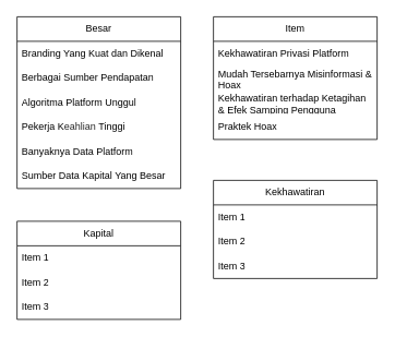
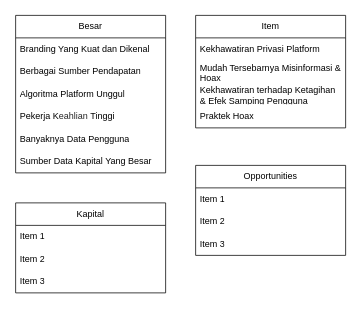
  <mxCell id="0" />
  <mxCell id="1" parent="0" />
  <mxCell id="2" value="Besar" style="swimlane;fontStyle=0;childLayout=stackLayout;horizontal=1;startSize=30;horizontalStack=0;resizeParent=1;resizeParentMax=0;resizeLast=0;collapsible=1;marginBottom=0;whiteSpace=wrap;html=1;" vertex="1" parent="1"><mxGeometry x="20" y="20" width="200" height="210" as="geometry" /></mxCell>
  <mxCell id="3" value="Branding Yang Kuat dan Dikenal" style="text;strokeColor=none;fillColor=none;align=left;verticalAlign=middle;spacingLeft=4;spacingRight=4;overflow=hidden;points=[[0,0.5],[1,0.5]];portConstraint=eastwest;rotatable=0;whiteSpace=wrap;html=1;" vertex="1" parent="2"><mxGeometry y="30" width="200" height="30" as="geometry" /></mxCell>
  <mxCell id="4" value="Berbagai Sumber Pendapatan" style="text;strokeColor=none;fillColor=none;align=left;verticalAlign=middle;spacingLeft=4;spacingRight=4;overflow=hidden;points=[[0,0.5],[1,0.5]];portConstraint=eastwest;rotatable=0;whiteSpace=wrap;html=1;" vertex="1" parent="2"><mxGeometry y="60" width="200" height="30" as="geometry" /></mxCell>
  <mxCell id="5" value="Algoritma Platform Unggul" style="text;strokeColor=none;fillColor=none;align=left;verticalAlign=middle;spacingLeft=4;spacingRight=4;overflow=hidden;points=[[0,0.5],[1,0.5]];portConstraint=eastwest;rotatable=0;whiteSpace=wrap;html=1;" vertex="1" parent="2"><mxGeometry y="90" width="200" height="30" as="geometry" /></mxCell>
  <mxCell id="6" value="Pekerja K&lt;span style=&quot;color: rgb(37, 37, 37);&quot;&gt;&lt;font style=&quot;font-size: 12px;&quot; face=&quot;Helvetica&quot;&gt;eahlian&amp;nbsp;&lt;/font&gt;&lt;/span&gt;Tinggi" style="text;strokeColor=none;fillColor=none;align=left;verticalAlign=middle;spacingLeft=4;spacingRight=4;overflow=hidden;points=[[0,0.5],[1,0.5]];portConstraint=eastwest;rotatable=0;whiteSpace=wrap;html=1;" vertex="1" parent="2"><mxGeometry y="120" width="200" height="30" as="geometry" /></mxCell>
- <mxCell id="7" value="Banyaknya Data Platform" style="text;strokeColor=none;fillColor=none;align=left;verticalAlign=middle;spacingLeft=4;spacingRight=4;overflow=hidden;points=[[0,0.5],[1,0.5]];portConstraint=eastwest;rotatable=0;whiteSpace=wrap;html=1;" vertex="1" parent="2"><mxGeometry y="150" width="200" height="30" as="geometry" /></mxCell>
+ <mxCell id="7" value="Banyaknya Data Pengguna" style="text;strokeColor=none;fillColor=none;align=left;verticalAlign=middle;spacingLeft=4;spacingRight=4;overflow=hidden;points=[[0,0.5],[1,0.5]];portConstraint=eastwest;rotatable=0;whiteSpace=wrap;html=1;" vertex="1" parent="2"><mxGeometry y="150" width="200" height="30" as="geometry" /></mxCell>
  <mxCell id="8" value="Sumber Data Kapital Yang Besar" style="text;strokeColor=none;fillColor=none;align=left;verticalAlign=middle;spacingLeft=4;spacingRight=4;overflow=hidden;points=[[0,0.5],[1,0.5]];portConstraint=eastwest;rotatable=0;whiteSpace=wrap;html=1;" vertex="1" parent="2"><mxGeometry y="180" width="200" height="30" as="geometry" /></mxCell>
  <mxCell id="9" value="Item" style="swimlane;fontStyle=0;childLayout=stackLayout;horizontal=1;startSize=30;horizontalStack=0;resizeParent=1;resizeParentMax=0;resizeLast=0;collapsible=1;marginBottom=0;whiteSpace=wrap;html=1;" vertex="1" parent="1"><mxGeometry x="260" y="20" width="200" height="150" as="geometry" /></mxCell>
  <mxCell id="10" value="Kekhawatiran Privasi Platform" style="text;strokeColor=none;fillColor=none;align=left;verticalAlign=middle;spacingLeft=4;spacingRight=4;overflow=hidden;points=[[0,0.5],[1,0.5]];portConstraint=eastwest;rotatable=0;whiteSpace=wrap;html=1;" vertex="1" parent="9"><mxGeometry y="30" width="200" height="30" as="geometry" /></mxCell>
  <mxCell id="11" value="Mudah Tersebarnya Misinformasi &amp;amp; Hoax" style="text;strokeColor=none;fillColor=none;align=left;verticalAlign=middle;spacingLeft=4;spacingRight=4;overflow=hidden;points=[[0,0.5],[1,0.5]];portConstraint=eastwest;rotatable=0;whiteSpace=wrap;html=1;" vertex="1" parent="9"><mxGeometry y="60" width="200" height="30" as="geometry" /></mxCell>
  <mxCell id="12" value="Kekhawatiran terhadap Ketagihan &amp;amp; Efek Samping Pengguna" style="text;strokeColor=none;fillColor=none;align=left;verticalAlign=middle;spacingLeft=4;spacingRight=4;overflow=hidden;points=[[0,0.5],[1,0.5]];portConstraint=eastwest;rotatable=0;whiteSpace=wrap;html=1;" vertex="1" parent="9"><mxGeometry y="90" width="200" height="30" as="geometry" /></mxCell>
  <mxCell id="13" value="Praktek Hoax" style="text;strokeColor=none;fillColor=none;align=left;verticalAlign=middle;spacingLeft=4;spacingRight=4;overflow=hidden;points=[[0,0.5],[1,0.5]];portConstraint=eastwest;rotatable=0;whiteSpace=wrap;html=1;" vertex="1" parent="9"><mxGeometry y="120" width="200" height="30" as="geometry" /></mxCell>
  <mxCell id="14" value="Kapital" style="swimlane;fontStyle=0;childLayout=stackLayout;horizontal=1;startSize=30;horizontalStack=0;resizeParent=1;resizeParentMax=0;resizeLast=0;collapsible=1;marginBottom=0;whiteSpace=wrap;html=1;" vertex="1" parent="1"><mxGeometry x="20" y="270" width="200" height="120" as="geometry" /></mxCell>
  <mxCell id="15" value="Item 1" style="text;strokeColor=none;fillColor=none;align=left;verticalAlign=middle;spacingLeft=4;spacingRight=4;overflow=hidden;points=[[0,0.5],[1,0.5]];portConstraint=eastwest;rotatable=0;whiteSpace=wrap;html=1;" vertex="1" parent="14"><mxGeometry y="30" width="200" height="30" as="geometry" /></mxCell>
  <mxCell id="16" value="Item 2" style="text;strokeColor=none;fillColor=none;align=left;verticalAlign=middle;spacingLeft=4;spacingRight=4;overflow=hidden;points=[[0,0.5],[1,0.5]];portConstraint=eastwest;rotatable=0;whiteSpace=wrap;html=1;" vertex="1" parent="14"><mxGeometry y="60" width="200" height="30" as="geometry" /></mxCell>
  <mxCell id="17" value="Item 3" style="text;strokeColor=none;fillColor=none;align=left;verticalAlign=middle;spacingLeft=4;spacingRight=4;overflow=hidden;points=[[0,0.5],[1,0.5]];portConstraint=eastwest;rotatable=0;whiteSpace=wrap;html=1;" vertex="1" parent="14"><mxGeometry y="90" width="200" height="30" as="geometry" /></mxCell>
- <mxCell id="18" value="Kekhawatiran" style="swimlane;fontStyle=0;childLayout=stackLayout;horizontal=1;startSize=30;horizontalStack=0;resizeParent=1;resizeParentMax=0;resizeLast=0;collapsible=1;marginBottom=0;whiteSpace=wrap;html=1;" vertex="1" parent="1"><mxGeometry x="260" y="220" width="200" height="120" as="geometry" /></mxCell>
+ <mxCell id="18" value="Opportunities" style="swimlane;fontStyle=0;childLayout=stackLayout;horizontal=1;startSize=30;horizontalStack=0;resizeParent=1;resizeParentMax=0;resizeLast=0;collapsible=1;marginBottom=0;whiteSpace=wrap;html=1;" vertex="1" parent="1"><mxGeometry x="260" y="220" width="200" height="120" as="geometry" /></mxCell>
  <mxCell id="19" value="Item 1" style="text;strokeColor=none;fillColor=none;align=left;verticalAlign=middle;spacingLeft=4;spacingRight=4;overflow=hidden;points=[[0,0.5],[1,0.5]];portConstraint=eastwest;rotatable=0;whiteSpace=wrap;html=1;" vertex="1" parent="18"><mxGeometry y="30" width="200" height="30" as="geometry" /></mxCell>
  <mxCell id="20" value="Item 2" style="text;strokeColor=none;fillColor=none;align=left;verticalAlign=middle;spacingLeft=4;spacingRight=4;overflow=hidden;points=[[0,0.5],[1,0.5]];portConstraint=eastwest;rotatable=0;whiteSpace=wrap;html=1;" vertex="1" parent="18"><mxGeometry y="60" width="200" height="30" as="geometry" /></mxCell>
  <mxCell id="21" value="Item 3" style="text;strokeColor=none;fillColor=none;align=left;verticalAlign=middle;spacingLeft=4;spacingRight=4;overflow=hidden;points=[[0,0.5],[1,0.5]];portConstraint=eastwest;rotatable=0;whiteSpace=wrap;html=1;" vertex="1" parent="18"><mxGeometry y="90" width="200" height="30" as="geometry" /></mxCell>
